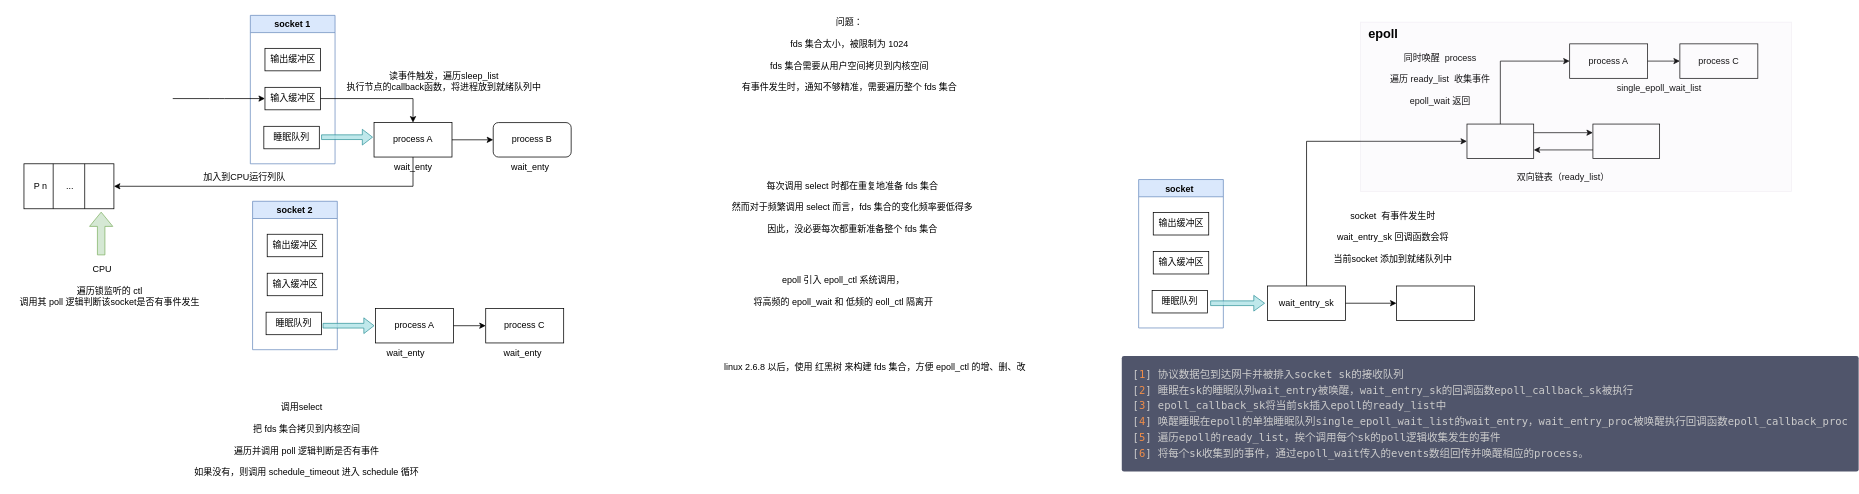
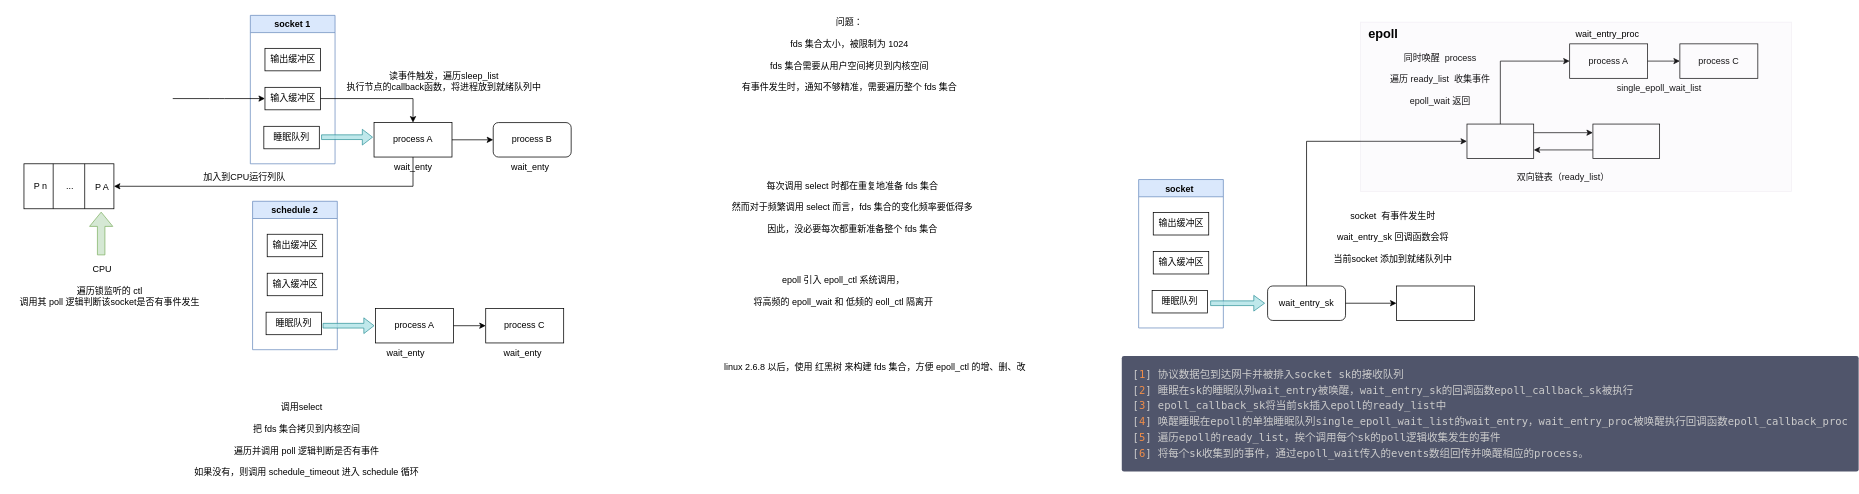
  <mxCell id="0" />
  <mxCell id="1" parent="0" />
  <mxCell id="2" value="wait_enty" style="text;html=1;align=center;verticalAlign=middle;resizable=0;points=[];autosize=1;" vertex="1" parent="1"><mxGeometry x="519.5" y="214" width="61" height="18" as="geometry" /></mxCell>
  <mxCell id="3" value="socket 1" style="swimlane;fillColor=#dae8fc;strokeColor=#6c8ebf;" vertex="1" parent="1"><mxGeometry x="333" y="20" width="113" height="198" as="geometry"><mxRectangle x="-4" y="455" width="65" height="23" as="alternateBounds" /></mxGeometry></mxCell>
  <mxCell id="4" value="输出缓冲区" style="rounded=0;whiteSpace=wrap;html=1;fillColor=none;" vertex="1" parent="3"><mxGeometry x="19.5" y="44" width="74" height="30" as="geometry" /></mxCell>
  <mxCell id="5" value="睡眠队列" style="rounded=0;whiteSpace=wrap;html=1;fillColor=none;" vertex="1" parent="3"><mxGeometry x="18" y="148" width="74" height="30" as="geometry" /></mxCell>
  <mxCell id="6" value="输入缓冲区" style="rounded=0;whiteSpace=wrap;html=1;fillColor=none;" vertex="1" parent="3"><mxGeometry x="19.5" y="96" width="74" height="30" as="geometry" /></mxCell>
  <mxCell id="7" value="" style="endArrow=classic;html=1;" edge="1" parent="3"><mxGeometry width="50" height="50" relative="1" as="geometry"><mxPoint x="-103.5" y="111" as="sourcePoint" /><mxPoint x="19.5" y="111" as="targetPoint" /><Array as="points"><mxPoint x="-44.5" y="111" /></Array></mxGeometry></mxCell>
  <mxCell id="8" style="edgeStyle=orthogonalEdgeStyle;rounded=0;orthogonalLoop=1;jettySize=auto;html=1;exitX=1;exitY=0.5;exitDx=0;exitDy=0;entryX=0;entryY=0.5;entryDx=0;entryDy=0;" edge="1" parent="1" source="10" target="11"><mxGeometry relative="1" as="geometry" /></mxCell>
  <mxCell id="9" style="edgeStyle=orthogonalEdgeStyle;rounded=0;orthogonalLoop=1;jettySize=auto;html=1;exitX=0.5;exitY=1;exitDx=0;exitDy=0;entryX=1;entryY=0.5;entryDx=0;entryDy=0;" edge="1" parent="1" source="10" target="26"><mxGeometry relative="1" as="geometry"><mxPoint x="157" y="249" as="targetPoint" /></mxGeometry></mxCell>
  <mxCell id="10" value="process A" style="rounded=0;whiteSpace=wrap;html=1;fillColor=none;" vertex="1" parent="1"><mxGeometry x="498" y="163" width="104" height="46" as="geometry" /></mxCell>
  <mxCell id="11" value="process B" style="whiteSpace=wrap;html=1;fillColor=none;rounded=1;" vertex="1" parent="1"><mxGeometry x="657" y="163" width="104" height="46" as="geometry" /></mxCell>
  <mxCell id="12" value="wait_enty" style="text;html=1;align=center;verticalAlign=middle;resizable=0;points=[];autosize=1;" vertex="1" parent="1"><mxGeometry x="675" y="214" width="61" height="18" as="geometry" /></mxCell>
  <mxCell id="13" style="edgeStyle=orthogonalEdgeStyle;rounded=0;orthogonalLoop=1;jettySize=auto;html=1;exitX=1;exitY=0.5;exitDx=0;exitDy=0;entryX=0.5;entryY=0;entryDx=0;entryDy=0;" edge="1" parent="1" source="6" target="10"><mxGeometry relative="1" as="geometry"><mxPoint x="536" y="131" as="targetPoint" /></mxGeometry></mxCell>
  <mxCell id="14" value="读事件触发，遍历sleep_list&lt;br&gt;执行节点的callback函数，将进程放到就绪队列中" style="text;html=1;align=center;verticalAlign=middle;resizable=0;points=[];autosize=1;" vertex="1" parent="1"><mxGeometry x="456" y="92" width="269" height="32" as="geometry" /></mxCell>
  <mxCell id="15" value="wait_enty" style="text;html=1;align=center;verticalAlign=middle;resizable=0;points=[];autosize=1;" vertex="1" parent="1"><mxGeometry x="509.5" y="462" width="61" height="18" as="geometry" /></mxCell>
- <mxCell id="16" value="socket 2" style="swimlane;fillColor=#dae8fc;strokeColor=#6c8ebf;" vertex="1" parent="1"><mxGeometry x="336" y="268" width="113" height="198" as="geometry"><mxRectangle x="-4" y="455" width="65" height="23" as="alternateBounds" /></mxGeometry></mxCell>
+ <mxCell id="16" value="schedule 2" style="swimlane;fillColor=#dae8fc;strokeColor=#6c8ebf;" vertex="1" parent="1"><mxGeometry x="336" y="268" width="113" height="198" as="geometry"><mxRectangle x="-4" y="455" width="65" height="23" as="alternateBounds" /></mxGeometry></mxCell>
  <mxCell id="17" value="输出缓冲区" style="rounded=0;whiteSpace=wrap;html=1;fillColor=none;" vertex="1" parent="16"><mxGeometry x="19.5" y="44" width="74" height="30" as="geometry" /></mxCell>
  <mxCell id="18" value="睡眠队列" style="rounded=0;whiteSpace=wrap;html=1;fillColor=none;" vertex="1" parent="16"><mxGeometry x="18" y="148" width="74" height="30" as="geometry" /></mxCell>
  <mxCell id="19" value="输入缓冲区" style="rounded=0;whiteSpace=wrap;html=1;fillColor=none;" vertex="1" parent="16"><mxGeometry x="19.5" y="96" width="74" height="30" as="geometry" /></mxCell>
  <mxCell id="20" style="edgeStyle=orthogonalEdgeStyle;rounded=0;orthogonalLoop=1;jettySize=auto;html=1;exitX=1;exitY=0.5;exitDx=0;exitDy=0;entryX=0;entryY=0.5;entryDx=0;entryDy=0;" edge="1" parent="1" source="21" target="22"><mxGeometry relative="1" as="geometry" /></mxCell>
  <mxCell id="21" value="process A" style="rounded=0;whiteSpace=wrap;html=1;fillColor=none;" vertex="1" parent="1"><mxGeometry x="500" y="411" width="104" height="46" as="geometry" /></mxCell>
  <mxCell id="22" value="process C" style="rounded=0;whiteSpace=wrap;html=1;fillColor=none;" vertex="1" parent="1"><mxGeometry x="647" y="411" width="104" height="46" as="geometry" /></mxCell>
  <mxCell id="23" value="wait_enty" style="text;html=1;align=center;verticalAlign=middle;resizable=0;points=[];autosize=1;" vertex="1" parent="1"><mxGeometry x="665" y="462" width="61" height="18" as="geometry" /></mxCell>
  <mxCell id="24" value="遍历锁监听的 ctl &lt;br&gt;调用其 poll 逻辑判断该socket是否有事件发生" style="text;html=1;align=center;verticalAlign=middle;resizable=0;points=[];autosize=1;" vertex="1" parent="1"><mxGeometry x="20" y="379" width="250" height="32" as="geometry" /></mxCell>
  <mxCell id="25" value="加入到CPU运行列队" style="text;html=1;align=center;verticalAlign=middle;resizable=0;points=[];autosize=1;" vertex="1" parent="1"><mxGeometry x="265" y="227" width="119" height="18" as="geometry" /></mxCell>
  <mxCell id="26" value="" style="shape=process;whiteSpace=wrap;html=1;backgroundOutline=1;fillColor=none;size=0.325;" vertex="1" parent="1"><mxGeometry x="31" y="218" width="120" height="60" as="geometry" /></mxCell>
+ <mxCell id="27" value="P A" style="text;html=1;align=center;verticalAlign=middle;resizable=0;points=[];autosize=1;" vertex="1" parent="1"><mxGeometry x="120" y="240" width="29" height="18" as="geometry" /></mxCell>
  <mxCell id="28" value="..." style="text;html=1;align=center;verticalAlign=middle;resizable=0;points=[];autosize=1;" vertex="1" parent="1"><mxGeometry x="81.5" y="239" width="20" height="18" as="geometry" /></mxCell>
  <mxCell id="29" value="P n" style="text;html=1;align=center;verticalAlign=middle;resizable=0;points=[];autosize=1;" vertex="1" parent="1"><mxGeometry x="39" y="239" width="28" height="18" as="geometry" /></mxCell>
  <mxCell id="30" value="" style="shape=flexArrow;endArrow=classic;html=1;fillColor=#d5e8d4;strokeColor=#82b366;" edge="1" parent="1"><mxGeometry width="50" height="50" relative="1" as="geometry"><mxPoint x="134" y="340" as="sourcePoint" /><mxPoint x="134" y="282" as="targetPoint" /></mxGeometry></mxCell>
  <mxCell id="31" value="CPU" style="text;html=1;align=center;verticalAlign=middle;resizable=0;points=[];autosize=1;" vertex="1" parent="1"><mxGeometry x="117" y="350" width="35" height="18" as="geometry" /></mxCell>
  <mxCell id="32" value="调用select&amp;nbsp; &amp;nbsp;&amp;nbsp;&lt;br&gt;&lt;br&gt;把 fds 集合拷贝到内核空间&lt;br&gt;&lt;br&gt;遍历并调用 poll 逻辑判断是否有事件&lt;br&gt;&lt;br&gt;如果没有，则调用 schedule_timeout 进入 schedule 循环" style="text;html=1;align=center;verticalAlign=middle;resizable=0;points=[];autosize=1;" vertex="1" parent="1"><mxGeometry x="253" y="535" width="309" height="102" as="geometry" /></mxCell>
  <mxCell id="33" value="问题：&lt;br&gt;&lt;br&gt;fds 集合太小，被限制为 1024&lt;br&gt;&lt;br&gt;fds 集合需要从用户空间拷贝到内核空间&lt;br&gt;&lt;br&gt;有事件发生时，通知不够精准，需要遍历整个 fds 集合" style="text;html=1;align=center;verticalAlign=middle;resizable=0;points=[];autosize=1;" vertex="1" parent="1"><mxGeometry x="983" y="22" width="297" height="102" as="geometry" /></mxCell>
  <mxCell id="34" value="每次调用 select 时都在重复地准备 fds 集合&lt;br&gt;&lt;br&gt;然而对于频繁调用 select 而言，fds 集合的变化频率要低得多&lt;br&gt;&lt;br&gt;因此，没必要每次都重新准备整个 fds 集合" style="text;html=1;align=center;verticalAlign=middle;resizable=0;points=[];autosize=1;" vertex="1" parent="1"><mxGeometry x="970" y="239" width="331" height="74" as="geometry" /></mxCell>
  <mxCell id="35" value="epoll 引入 epoll_ctl 系统调用，&lt;br&gt;&lt;br&gt;将高频的 epoll_wait 和 低频的 eoll_ctl 隔离开" style="text;html=1;align=center;verticalAlign=middle;resizable=0;points=[];autosize=1;" vertex="1" parent="1"><mxGeometry x="999" y="365" width="249" height="46" as="geometry" /></mxCell>
  <mxCell id="36" value="linux 2.6.8 以后，使用 红黑树 来构建 fds 集合，方便 epoll_ctl 的增、删、改" style="text;html=1;align=center;verticalAlign=middle;resizable=0;points=[];autosize=1;" vertex="1" parent="1"><mxGeometry x="960" y="480" width="412" height="18" as="geometry" /></mxCell>
  <mxCell id="37" style="edgeStyle=orthogonalEdgeStyle;rounded=0;orthogonalLoop=1;jettySize=auto;html=1;exitX=1;exitY=0.25;exitDx=0;exitDy=0;entryX=0;entryY=0.25;entryDx=0;entryDy=0;" edge="1" parent="1" source="39" target="41"><mxGeometry relative="1" as="geometry" /></mxCell>
  <mxCell id="38" style="edgeStyle=orthogonalEdgeStyle;rounded=0;orthogonalLoop=1;jettySize=auto;html=1;exitX=0.5;exitY=0;exitDx=0;exitDy=0;entryX=0;entryY=0.5;entryDx=0;entryDy=0;" edge="1" parent="1" source="39" target="52"><mxGeometry relative="1" as="geometry" /></mxCell>
  <mxCell id="39" value="" style="rounded=0;whiteSpace=wrap;html=1;fillColor=none;" vertex="1" parent="1"><mxGeometry x="1956" y="165" width="89" height="46" as="geometry" /></mxCell>
  <mxCell id="40" style="edgeStyle=orthogonalEdgeStyle;rounded=0;orthogonalLoop=1;jettySize=auto;html=1;exitX=0;exitY=0.75;exitDx=0;exitDy=0;entryX=1;entryY=0.75;entryDx=0;entryDy=0;" edge="1" parent="1" source="41" target="39"><mxGeometry relative="1" as="geometry" /></mxCell>
  <mxCell id="41" value="" style="rounded=0;whiteSpace=wrap;html=1;fillColor=none;" vertex="1" parent="1"><mxGeometry x="2124" y="165" width="89" height="46" as="geometry" /></mxCell>
  <mxCell id="42" value="双向链表（ready_list）" style="text;html=1;align=center;verticalAlign=middle;resizable=0;points=[];autosize=1;" vertex="1" parent="1"><mxGeometry x="2017" y="227" width="133" height="18" as="geometry" /></mxCell>
  <mxCell id="43" value="socket " style="swimlane;fillColor=#dae8fc;strokeColor=#6c8ebf;" vertex="1" parent="1"><mxGeometry x="1518" y="239" width="113" height="198" as="geometry"><mxRectangle x="-4" y="455" width="65" height="23" as="alternateBounds" /></mxGeometry></mxCell>
  <mxCell id="44" value="输出缓冲区" style="rounded=0;whiteSpace=wrap;html=1;fillColor=none;" vertex="1" parent="43"><mxGeometry x="19.5" y="44" width="74" height="30" as="geometry" /></mxCell>
  <mxCell id="45" value="睡眠队列" style="rounded=0;whiteSpace=wrap;html=1;fillColor=none;" vertex="1" parent="43"><mxGeometry x="18" y="148" width="74" height="30" as="geometry" /></mxCell>
  <mxCell id="46" value="输入缓冲区" style="rounded=0;whiteSpace=wrap;html=1;fillColor=none;" vertex="1" parent="43"><mxGeometry x="19.5" y="96" width="74" height="30" as="geometry" /></mxCell>
  <mxCell id="47" style="edgeStyle=orthogonalEdgeStyle;rounded=0;orthogonalLoop=1;jettySize=auto;html=1;exitX=1;exitY=0.5;exitDx=0;exitDy=0;entryX=0;entryY=0.5;entryDx=0;entryDy=0;" edge="1" parent="1" source="49" target="50"><mxGeometry relative="1" as="geometry" /></mxCell>
  <mxCell id="48" style="edgeStyle=orthogonalEdgeStyle;rounded=0;orthogonalLoop=1;jettySize=auto;html=1;exitX=0.5;exitY=0;exitDx=0;exitDy=0;entryX=0;entryY=0.5;entryDx=0;entryDy=0;" edge="1" parent="1" source="49" target="39"><mxGeometry relative="1" as="geometry" /></mxCell>
- <mxCell id="49" value="wait_entry_sk" style="rounded=0;whiteSpace=wrap;html=1;fillColor=none;" vertex="1" parent="1"><mxGeometry x="1690" y="381" width="104" height="46" as="geometry" /></mxCell>
+ <mxCell id="49" value="wait_entry_sk" style="whiteSpace=wrap;html=1;fillColor=none;rounded=1;" vertex="1" parent="1"><mxGeometry x="1690" y="381" width="104" height="46" as="geometry" /></mxCell>
  <mxCell id="50" value="" style="rounded=0;whiteSpace=wrap;html=1;fillColor=none;" vertex="1" parent="1"><mxGeometry x="1862" y="381" width="104" height="46" as="geometry" /></mxCell>
  <mxCell id="51" style="edgeStyle=orthogonalEdgeStyle;rounded=0;orthogonalLoop=1;jettySize=auto;html=1;exitX=1;exitY=0.5;exitDx=0;exitDy=0;entryX=0;entryY=0.5;entryDx=0;entryDy=0;" edge="1" parent="1" source="52" target="53"><mxGeometry relative="1" as="geometry" /></mxCell>
  <mxCell id="52" value="process A" style="rounded=0;whiteSpace=wrap;html=1;fillColor=none;" vertex="1" parent="1"><mxGeometry x="2093" y="58" width="104" height="46" as="geometry" /></mxCell>
  <mxCell id="53" value="process C" style="rounded=0;whiteSpace=wrap;html=1;fillColor=none;" vertex="1" parent="1"><mxGeometry x="2240" y="58" width="104" height="46" as="geometry" /></mxCell>
  <mxCell id="54" value="single_epoll_wait_list" style="text;html=1;align=center;verticalAlign=middle;resizable=0;points=[];autosize=1;" vertex="1" parent="1"><mxGeometry x="2150" y="109" width="123" height="18" as="geometry" /></mxCell>
  <mxCell id="55" value="socket&amp;nbsp; 有事件发生时&lt;br&gt;&lt;br&gt;wait_entry_sk 回调函数会将&lt;br&gt;&lt;br&gt;当前socket 添加到就绪队列中" style="text;html=1;align=center;verticalAlign=middle;resizable=0;points=[];autosize=1;" vertex="1" parent="1"><mxGeometry x="1773" y="279" width="168" height="74" as="geometry" /></mxCell>
  <mxCell id="56" value="同时唤醒&amp;nbsp; process&lt;br&gt;&lt;br&gt;遍历 ready_list&amp;nbsp; 收集事件&lt;br&gt;&lt;br&gt;epoll_wait 返回" style="text;html=1;align=center;verticalAlign=middle;resizable=0;points=[];autosize=1;" vertex="1" parent="1"><mxGeometry x="1848" y="69" width="143" height="74" as="geometry" /></mxCell>
  <mxCell id="57" value="&lt;pre class=&quot;prism-token token  language-javascript&quot; style=&quot;box-sizing: border-box ; list-style: inherit ; margin-top: 0.5em ; margin-bottom: 0.5em ; padding: 1em ; color: rgb(204 , 204 , 204) ; background: rgb(80 , 85 , 107) ; border-radius: 3px ; overflow: auto ; font-family: &amp;#34;consolas&amp;#34; , &amp;#34;monaco&amp;#34; , &amp;#34;andale mono&amp;#34; , &amp;#34;ubuntu mono&amp;#34; , monospace ; overflow-wrap: normal ; text-align: left ; word-break: normal ; line-height: 1.5 ; font-size: 14px&quot;&gt;&lt;span class=&quot;token punctuation&quot; style=&quot;box-sizing: border-box ; list-style: inherit&quot;&gt;[&lt;/span&gt;&lt;span class=&quot;token number&quot; style=&quot;box-sizing: border-box ; list-style: inherit ; color: rgb(240 , 141 , 73)&quot;&gt;1&lt;/span&gt;&lt;span class=&quot;token punctuation&quot; style=&quot;box-sizing: border-box ; list-style: inherit&quot;&gt;]&lt;/span&gt; 协议数据包到达网卡并被排入socket sk的接收队列&lt;br/&gt;&lt;span class=&quot;token punctuation&quot; style=&quot;box-sizing: border-box ; list-style: inherit&quot;&gt;[&lt;/span&gt;&lt;span class=&quot;token number&quot; style=&quot;box-sizing: border-box ; list-style: inherit ; color: rgb(240 , 141 , 73)&quot;&gt;2&lt;/span&gt;&lt;span class=&quot;token punctuation&quot; style=&quot;box-sizing: border-box ; list-style: inherit&quot;&gt;]&lt;/span&gt; 睡眠在sk的睡眠队列wait_entry被唤醒，wait_entry_sk的回调函数epoll_callback_sk被执行&lt;br/&gt;&lt;span class=&quot;token punctuation&quot; style=&quot;box-sizing: border-box ; list-style: inherit&quot;&gt;[&lt;/span&gt;&lt;span class=&quot;token number&quot; style=&quot;box-sizing: border-box ; list-style: inherit ; color: rgb(240 , 141 , 73)&quot;&gt;3&lt;/span&gt;&lt;span class=&quot;token punctuation&quot; style=&quot;box-sizing: border-box ; list-style: inherit&quot;&gt;]&lt;/span&gt; epoll_callback_sk将当前sk插入epoll的ready_list中&lt;br/&gt;&lt;span class=&quot;token punctuation&quot; style=&quot;box-sizing: border-box ; list-style: inherit&quot;&gt;[&lt;/span&gt;&lt;span class=&quot;token number&quot; style=&quot;box-sizing: border-box ; list-style: inherit ; color: rgb(240 , 141 , 73)&quot;&gt;4&lt;/span&gt;&lt;span class=&quot;token punctuation&quot; style=&quot;box-sizing: border-box ; list-style: inherit&quot;&gt;]&lt;/span&gt; 唤醒睡眠在epoll的单独睡眠队列single_epoll_wait_list的wait_entry，wait_entry_proc被唤醒执行回调函数epoll_callback_proc&lt;br/&gt;&lt;span class=&quot;token punctuation&quot; style=&quot;box-sizing: border-box ; list-style: inherit&quot;&gt;[&lt;/span&gt;&lt;span class=&quot;token number&quot; style=&quot;box-sizing: border-box ; list-style: inherit ; color: rgb(240 , 141 , 73)&quot;&gt;5&lt;/span&gt;&lt;span class=&quot;token punctuation&quot; style=&quot;box-sizing: border-box ; list-style: inherit&quot;&gt;]&lt;/span&gt; 遍历epoll的ready_list，挨个调用每个sk的poll逻辑收集发生的事件&lt;br/&gt;&lt;span class=&quot;token punctuation&quot; style=&quot;box-sizing: border-box ; list-style: inherit&quot;&gt;[&lt;/span&gt;&lt;span class=&quot;token number&quot; style=&quot;box-sizing: border-box ; list-style: inherit ; color: rgb(240 , 141 , 73)&quot;&gt;6&lt;/span&gt;&lt;span class=&quot;token punctuation&quot; style=&quot;box-sizing: border-box ; list-style: inherit&quot;&gt;]&lt;/span&gt; 将每个sk收集到的事件，通过epoll_wait传入的events数组回传并唤醒相应的process。&lt;/pre&gt;" style="text;html=1;align=center;verticalAlign=middle;resizable=0;points=[];autosize=1;" vertex="1" parent="1"><mxGeometry x="1518" y="465" width="937" height="172" as="geometry" /></mxCell>
  <mxCell id="58" value="" style="rounded=0;whiteSpace=wrap;html=1;fillColor=#e1d5e7;strokeColor=#9673a6;opacity=10;" vertex="1" parent="1"><mxGeometry x="1814" y="29" width="575" height="226" as="geometry" /></mxCell>
  <mxCell id="59" value="epoll" style="text;html=1;align=center;verticalAlign=middle;resizable=0;points=[];autosize=1;fontSize=17;fontStyle=1" vertex="1" parent="1"><mxGeometry x="1819" y="34" width="50" height="24" as="geometry" /></mxCell>
+ <mxCell id="60" value="wait_entry_proc" style="text;html=1;align=center;verticalAlign=middle;resizable=0;points=[];autosize=1;fontSize=12;fontColor=#000000;" vertex="1" parent="1"><mxGeometry x="2095" y="37" width="95" height="18" as="geometry" /></mxCell>
  <mxCell id="61" value="" style="shape=singleArrow;whiteSpace=wrap;html=1;fillColor=#b0e3e6;fontSize=12;opacity=80;strokeColor=#0e8088;" vertex="1" parent="1"><mxGeometry x="428" y="172" width="68" height="21" as="geometry" /></mxCell>
  <mxCell id="62" value="" style="shape=singleArrow;whiteSpace=wrap;html=1;fillColor=#b0e3e6;fontSize=12;opacity=80;strokeColor=#0e8088;" vertex="1" parent="1"><mxGeometry x="430" y="423.5" width="68" height="21" as="geometry" /></mxCell>
  <mxCell id="63" value="" style="shape=singleArrow;whiteSpace=wrap;html=1;fillColor=#b0e3e6;fontSize=12;opacity=80;strokeColor=#0e8088;" vertex="1" parent="1"><mxGeometry x="1614" y="393.5" width="72" height="21" as="geometry" /></mxCell>
